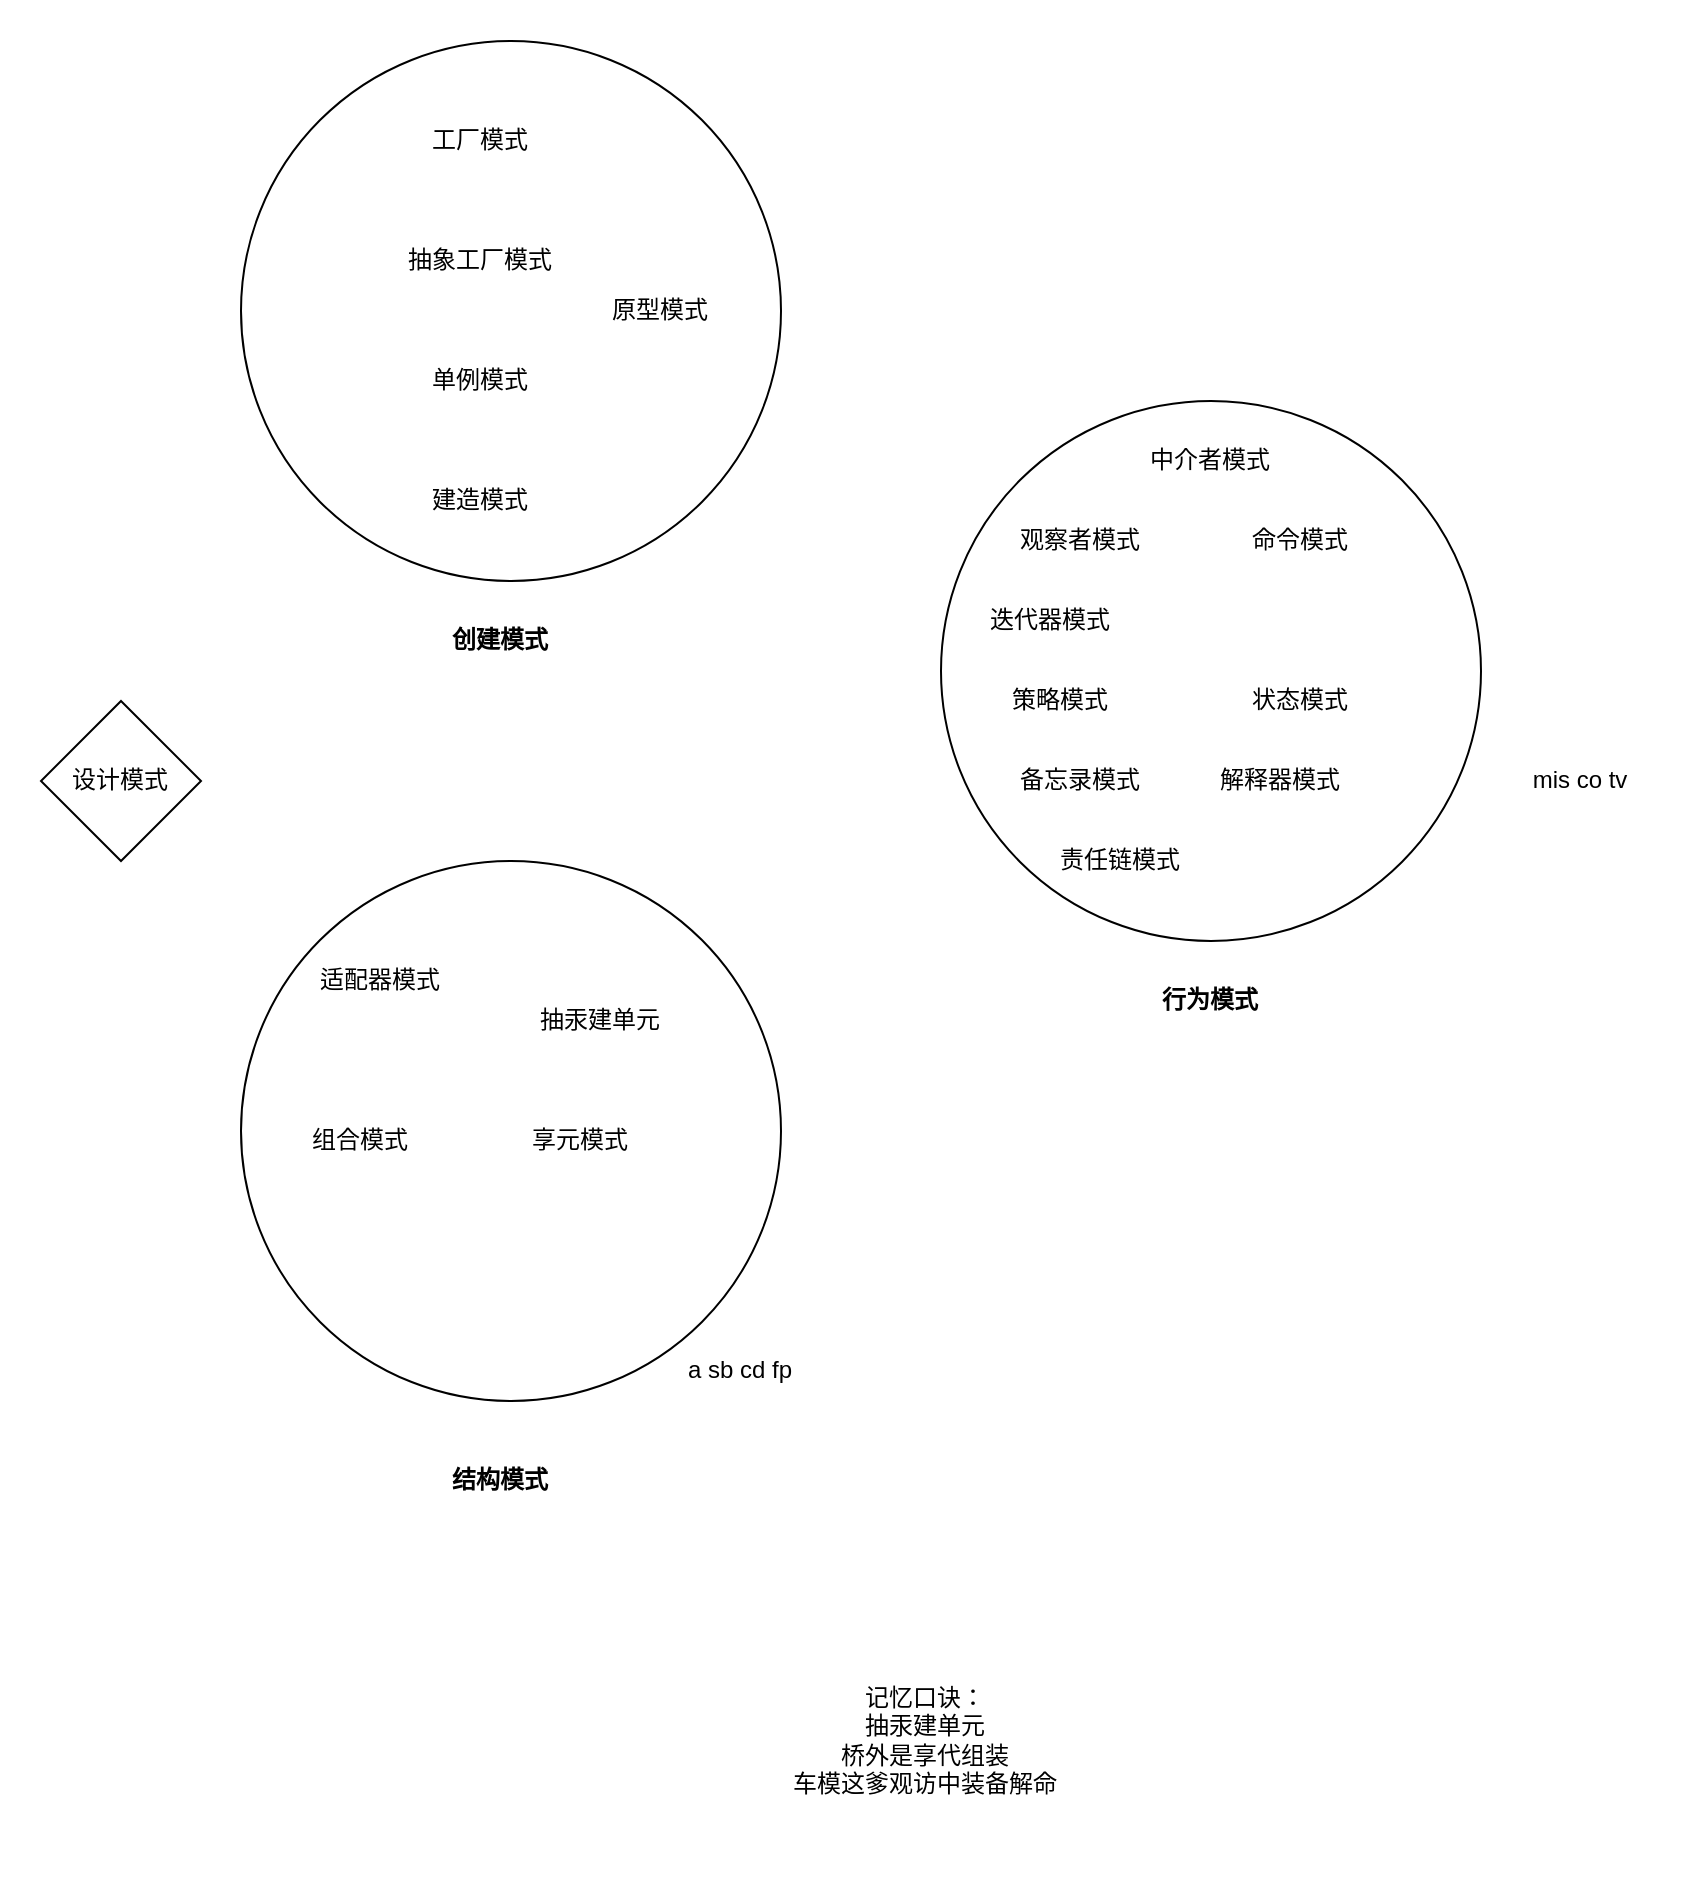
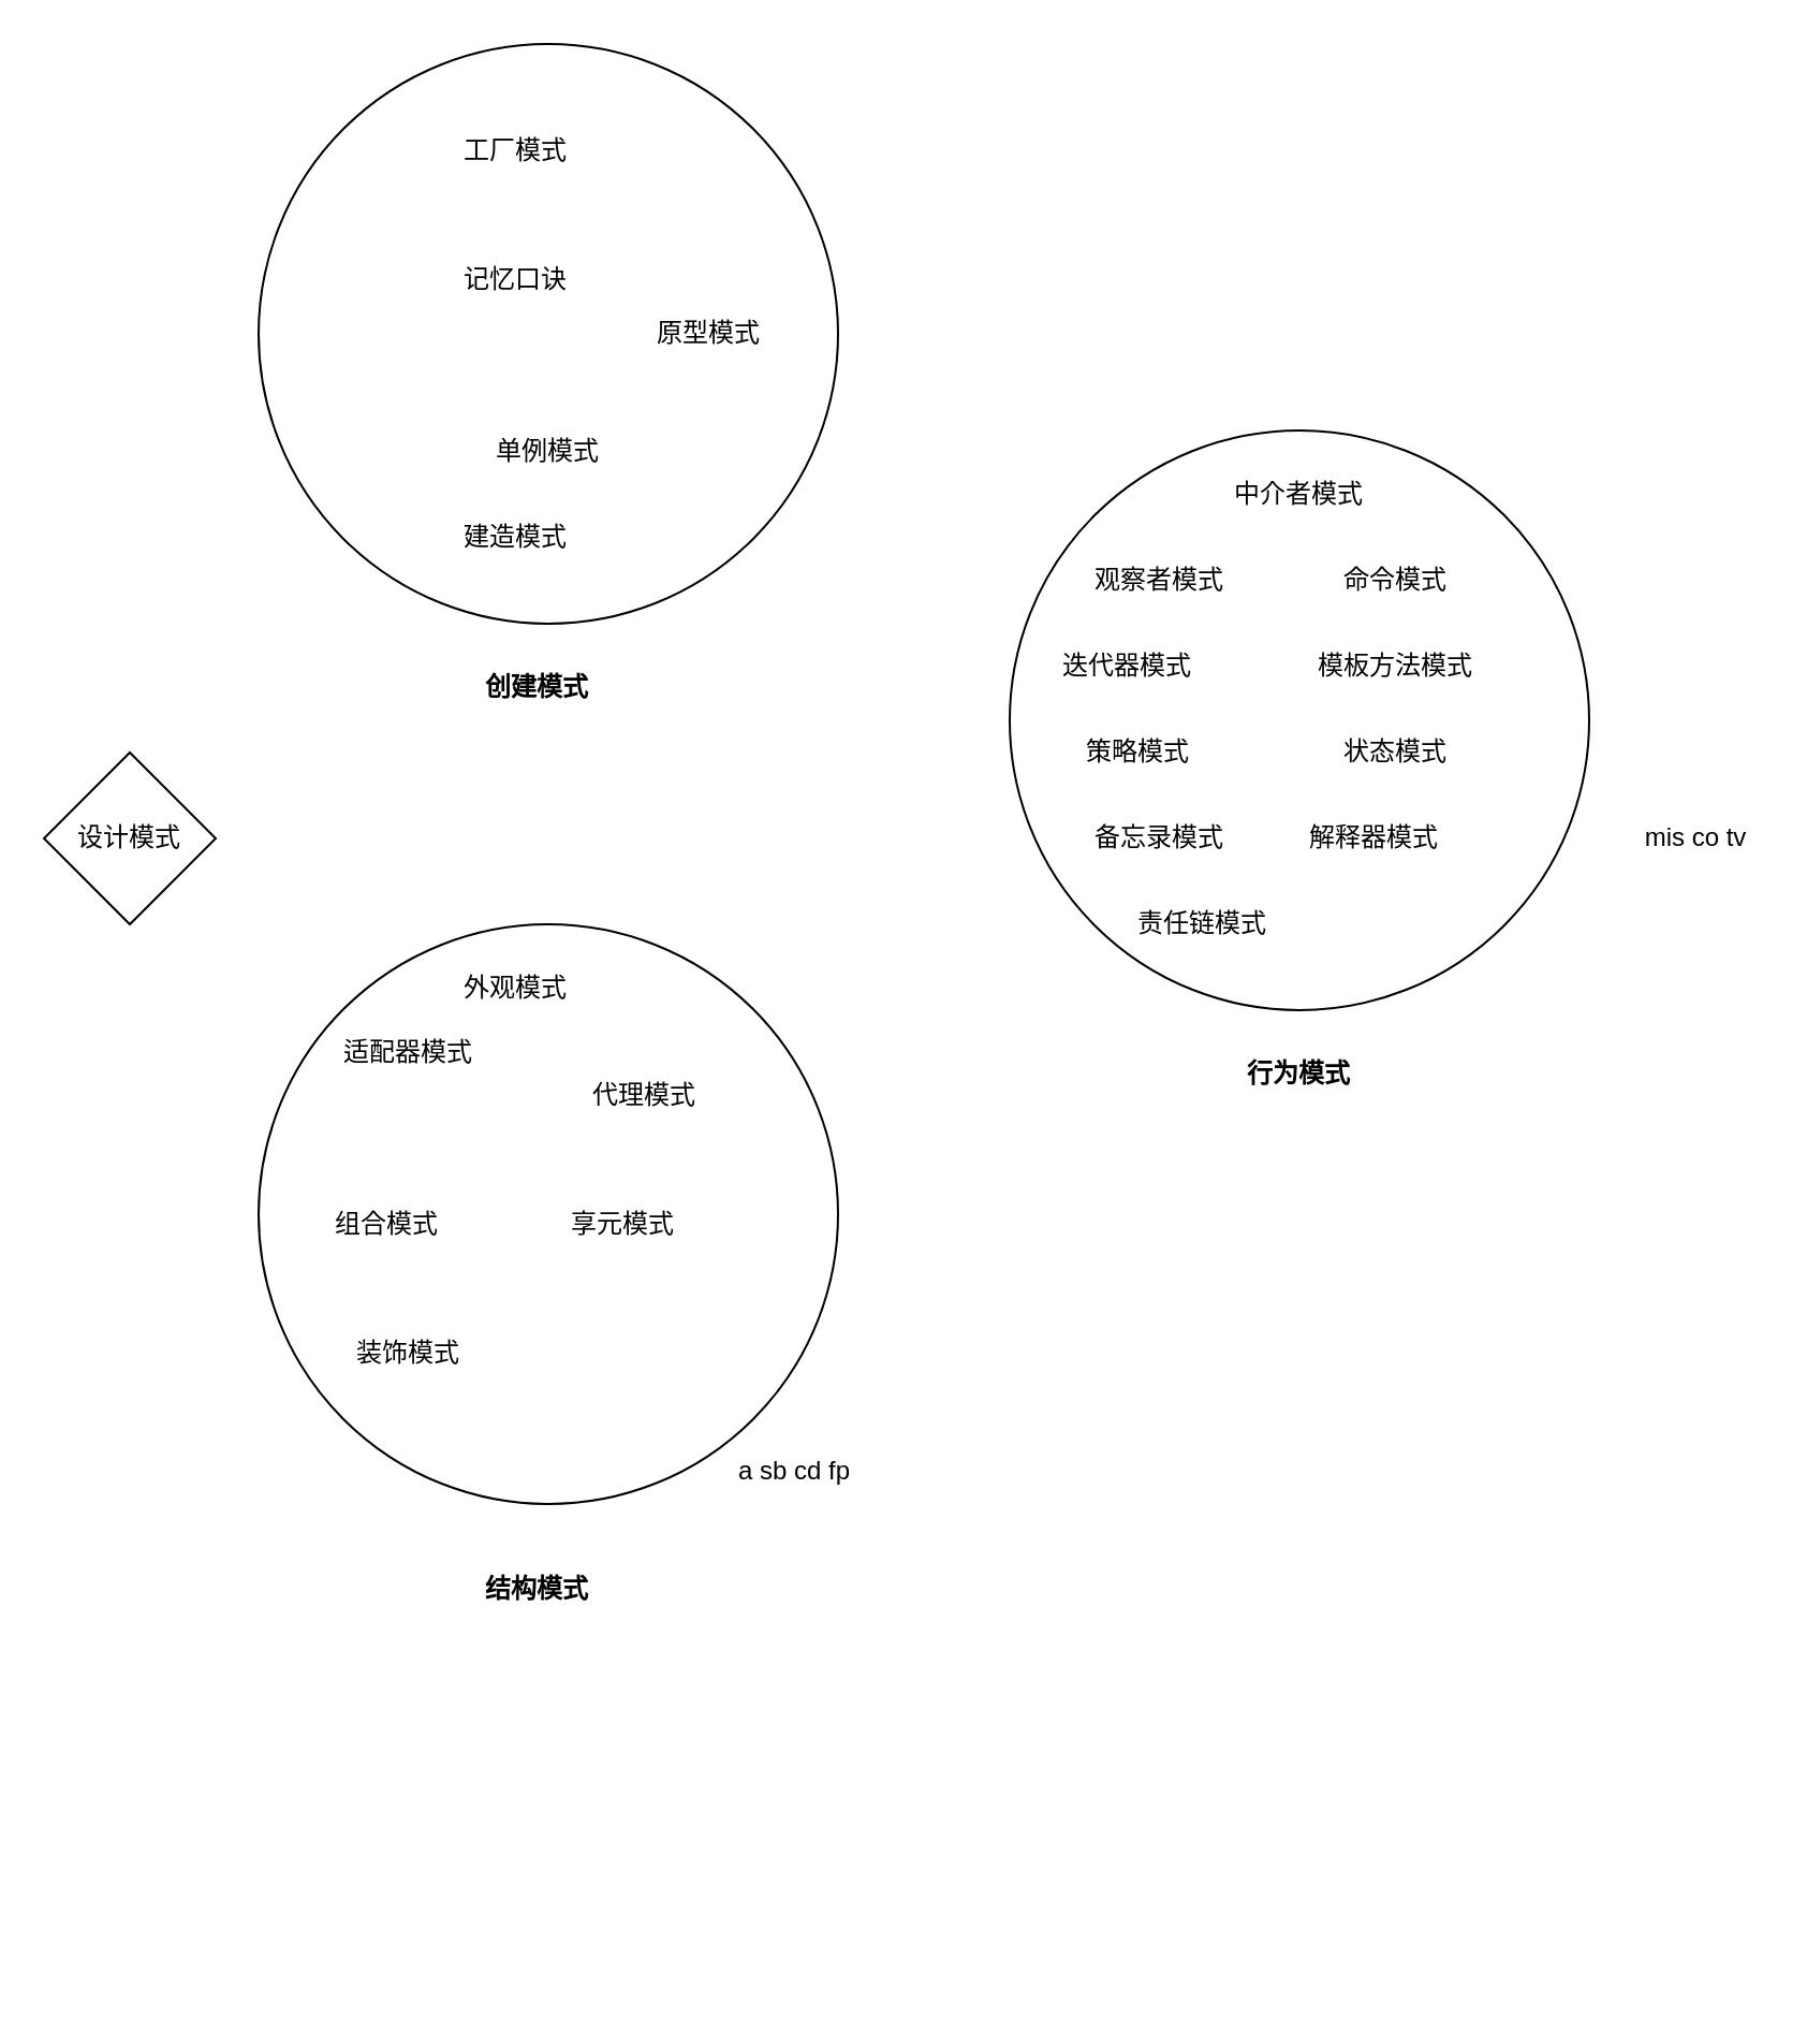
  <mxCell id="0" />
  <mxCell id="1" parent="0" />
  <mxCell id="2" value="设计模式" style="rhombus;whiteSpace=wrap;html=1;aspect=fixed;" parent="1" vertex="1"><mxGeometry x="20" y="350" width="80" height="80" as="geometry" /></mxCell>
  <mxCell id="3" value="" style="ellipse;whiteSpace=wrap;html=1;aspect=fixed;" parent="1" vertex="1"><mxGeometry x="120" y="20" width="270" height="270" as="geometry" /></mxCell>
  <mxCell id="4" value="" style="ellipse;whiteSpace=wrap;html=1;aspect=fixed;" parent="1" vertex="1"><mxGeometry x="120" y="430" width="270" height="270" as="geometry" /></mxCell>
  <mxCell id="5" value="" style="ellipse;whiteSpace=wrap;html=1;aspect=fixed;" parent="1" vertex="1"><mxGeometry x="470" y="200" width="270" height="270" as="geometry" /></mxCell>
  <mxCell id="6" value="工厂模式" style="text;html=1;strokeColor=none;fillColor=none;align=center;verticalAlign=middle;whiteSpace=wrap;rounded=0;" parent="1" vertex="1"><mxGeometry x="200" y="60" width="80" height="20" as="geometry" /></mxCell>
- <mxCell id="7" value="抽象工厂模式" style="text;html=1;strokeColor=none;fillColor=none;align=center;verticalAlign=middle;whiteSpace=wrap;rounded=0;" parent="1" vertex="1"><mxGeometry x="200" y="120" width="80" height="20" as="geometry" /></mxCell>
- <mxCell id="8" value="单例模式" style="text;html=1;strokeColor=none;fillColor=none;align=center;verticalAlign=middle;whiteSpace=wrap;rounded=0;" parent="1" vertex="1"><mxGeometry x="200" y="180" width="80" height="20" as="geometry" /></mxCell>
+ <mxCell id="7" value="记忆口诀" style="text;html=1;strokeColor=none;fillColor=none;align=center;verticalAlign=middle;whiteSpace=wrap;rounded=0;" parent="1" vertex="1"><mxGeometry x="200" y="120" width="80" height="20" as="geometry" /></mxCell>
+ <mxCell id="8" value="单例模式" style="text;html=1;strokeColor=none;fillColor=none;align=center;verticalAlign=middle;whiteSpace=wrap;rounded=0;" parent="1" vertex="1"><mxGeometry x="215" y="200" width="80" height="20" as="geometry" /></mxCell>
  <mxCell id="9" value="建造模式" style="text;html=1;strokeColor=none;fillColor=none;align=center;verticalAlign=middle;whiteSpace=wrap;rounded=0;" parent="1" vertex="1"><mxGeometry x="200" y="240" width="80" height="20" as="geometry" /></mxCell>
  <mxCell id="10" value="原型模式" style="text;html=1;strokeColor=none;fillColor=none;align=center;verticalAlign=middle;whiteSpace=wrap;rounded=0;" parent="1" vertex="1"><mxGeometry x="290" y="145" width="80" height="20" as="geometry" /></mxCell>
  <mxCell id="11" value="创建模式" style="text;html=1;strokeColor=none;fillColor=none;align=center;verticalAlign=middle;whiteSpace=wrap;rounded=0;fontStyle=1" parent="1" vertex="1"><mxGeometry x="210" y="310" width="80" height="20" as="geometry" /></mxCell>
  <mxCell id="12" value="结构模式" style="text;html=1;strokeColor=none;fillColor=none;align=center;verticalAlign=middle;whiteSpace=wrap;rounded=0;fontStyle=1" parent="1" vertex="1"><mxGeometry x="210" y="730" width="80" height="20" as="geometry" /></mxCell>
  <mxCell id="13" value="行为模式" style="text;html=1;strokeColor=none;fillColor=none;align=center;verticalAlign=middle;whiteSpace=wrap;rounded=0;fontStyle=1" parent="1" vertex="1"><mxGeometry x="565" y="490" width="80" height="20" as="geometry" /></mxCell>
  <mxCell id="14" value="中介者模式" style="text;html=1;strokeColor=none;fillColor=none;align=center;verticalAlign=middle;whiteSpace=wrap;rounded=0;" parent="1" vertex="1"><mxGeometry x="565" y="220" width="80" height="20" as="geometry" /></mxCell>
+ <mxCell id="15" value="外观模式" style="text;html=1;strokeColor=none;fillColor=none;align=center;verticalAlign=middle;whiteSpace=wrap;rounded=0;" parent="1" vertex="1"><mxGeometry x="200" y="450" width="80" height="20" as="geometry" /></mxCell>
  <mxCell id="16" value="适配器模式" style="text;html=1;strokeColor=none;fillColor=none;align=center;verticalAlign=middle;whiteSpace=wrap;rounded=0;" parent="1" vertex="1"><mxGeometry x="150" y="480" width="80" height="20" as="geometry" /></mxCell>
- <mxCell id="17" value="抽汞建单元" style="text;html=1;strokeColor=none;fillColor=none;align=center;verticalAlign=middle;whiteSpace=wrap;rounded=0;" parent="1" vertex="1"><mxGeometry x="260" y="500" width="80" height="20" as="geometry" /></mxCell>
+ <mxCell id="17" value="代理模式" style="text;html=1;strokeColor=none;fillColor=none;align=center;verticalAlign=middle;whiteSpace=wrap;rounded=0;" parent="1" vertex="1"><mxGeometry x="260" y="500" width="80" height="20" as="geometry" /></mxCell>
  <mxCell id="18" value="组合模式" style="text;html=1;strokeColor=none;fillColor=none;align=center;verticalAlign=middle;whiteSpace=wrap;rounded=0;" parent="1" vertex="1"><mxGeometry x="140" y="560" width="80" height="20" as="geometry" /></mxCell>
  <mxCell id="19" value="享元模式" style="text;html=1;strokeColor=none;fillColor=none;align=center;verticalAlign=middle;whiteSpace=wrap;rounded=0;" parent="1" vertex="1"><mxGeometry x="250" y="560" width="80" height="20" as="geometry" /></mxCell>
+ <mxCell id="20" value="装饰模式" style="text;html=1;strokeColor=none;fillColor=none;align=center;verticalAlign=middle;whiteSpace=wrap;rounded=0;" parent="1" vertex="1"><mxGeometry x="150" y="620" width="80" height="20" as="geometry" /></mxCell>
  <mxCell id="21" value="观察者模式" style="text;html=1;strokeColor=none;fillColor=none;align=center;verticalAlign=middle;whiteSpace=wrap;rounded=0;" parent="1" vertex="1"><mxGeometry x="500" y="260" width="80" height="20" as="geometry" /></mxCell>
  <mxCell id="22" value="命令模式" style="text;html=1;strokeColor=none;fillColor=none;align=center;verticalAlign=middle;whiteSpace=wrap;rounded=0;" parent="1" vertex="1"><mxGeometry x="610" y="260" width="80" height="20" as="geometry" /></mxCell>
  <mxCell id="23" value="迭代器模式" style="text;html=1;strokeColor=none;fillColor=none;align=center;verticalAlign=middle;whiteSpace=wrap;rounded=0;" parent="1" vertex="1"><mxGeometry x="485" y="300" width="80" height="20" as="geometry" /></mxCell>
+ <mxCell id="24" value="模板方法模式" style="text;html=1;strokeColor=none;fillColor=none;align=center;verticalAlign=middle;whiteSpace=wrap;rounded=0;" parent="1" vertex="1"><mxGeometry x="610" y="300" width="80" height="20" as="geometry" /></mxCell>
  <mxCell id="25" value="策略模式" style="text;html=1;strokeColor=none;fillColor=none;align=center;verticalAlign=middle;whiteSpace=wrap;rounded=0;" parent="1" vertex="1"><mxGeometry x="490" y="340" width="80" height="20" as="geometry" /></mxCell>
  <mxCell id="26" value="状态模式" style="text;html=1;strokeColor=none;fillColor=none;align=center;verticalAlign=middle;whiteSpace=wrap;rounded=0;" parent="1" vertex="1"><mxGeometry x="610" y="340" width="80" height="20" as="geometry" /></mxCell>
  <mxCell id="27" value="备忘录模式" style="text;html=1;strokeColor=none;fillColor=none;align=center;verticalAlign=middle;whiteSpace=wrap;rounded=0;" parent="1" vertex="1"><mxGeometry x="500" y="380" width="80" height="20" as="geometry" /></mxCell>
  <mxCell id="28" value="解释器模式" style="text;html=1;strokeColor=none;fillColor=none;align=center;verticalAlign=middle;whiteSpace=wrap;rounded=0;" parent="1" vertex="1"><mxGeometry x="600" y="380" width="80" height="20" as="geometry" /></mxCell>
  <mxCell id="29" value="责任链模式" style="text;html=1;strokeColor=none;fillColor=none;align=center;verticalAlign=middle;whiteSpace=wrap;rounded=0;" parent="1" vertex="1"><mxGeometry x="520" y="420" width="80" height="20" as="geometry" /></mxCell>
- <mxCell id="30" value="记忆口诀：&lt;br&gt;抽汞建单元&lt;br&gt;桥外是享代组装&lt;br&gt;车模这爹观访中装备解命" style="text;html=1;strokeColor=none;fillColor=none;align=center;verticalAlign=middle;whiteSpace=wrap;rounded=0;" parent="1" vertex="1"><mxGeometry x="235" y="810" width="455" height="120" as="geometry" /></mxCell>
  <mxCell id="31" value="a sb cd fp" style="text;html=1;strokeColor=none;fillColor=none;align=center;verticalAlign=middle;whiteSpace=wrap;rounded=0;" vertex="1" parent="1"><mxGeometry x="340" y="670" width="60" height="30" as="geometry" /></mxCell>
  <mxCell id="32" value="mis co tv" style="text;html=1;strokeColor=none;fillColor=none;align=center;verticalAlign=middle;whiteSpace=wrap;rounded=0;" vertex="1" parent="1"><mxGeometry x="760" y="375" width="60" height="30" as="geometry" /></mxCell>
